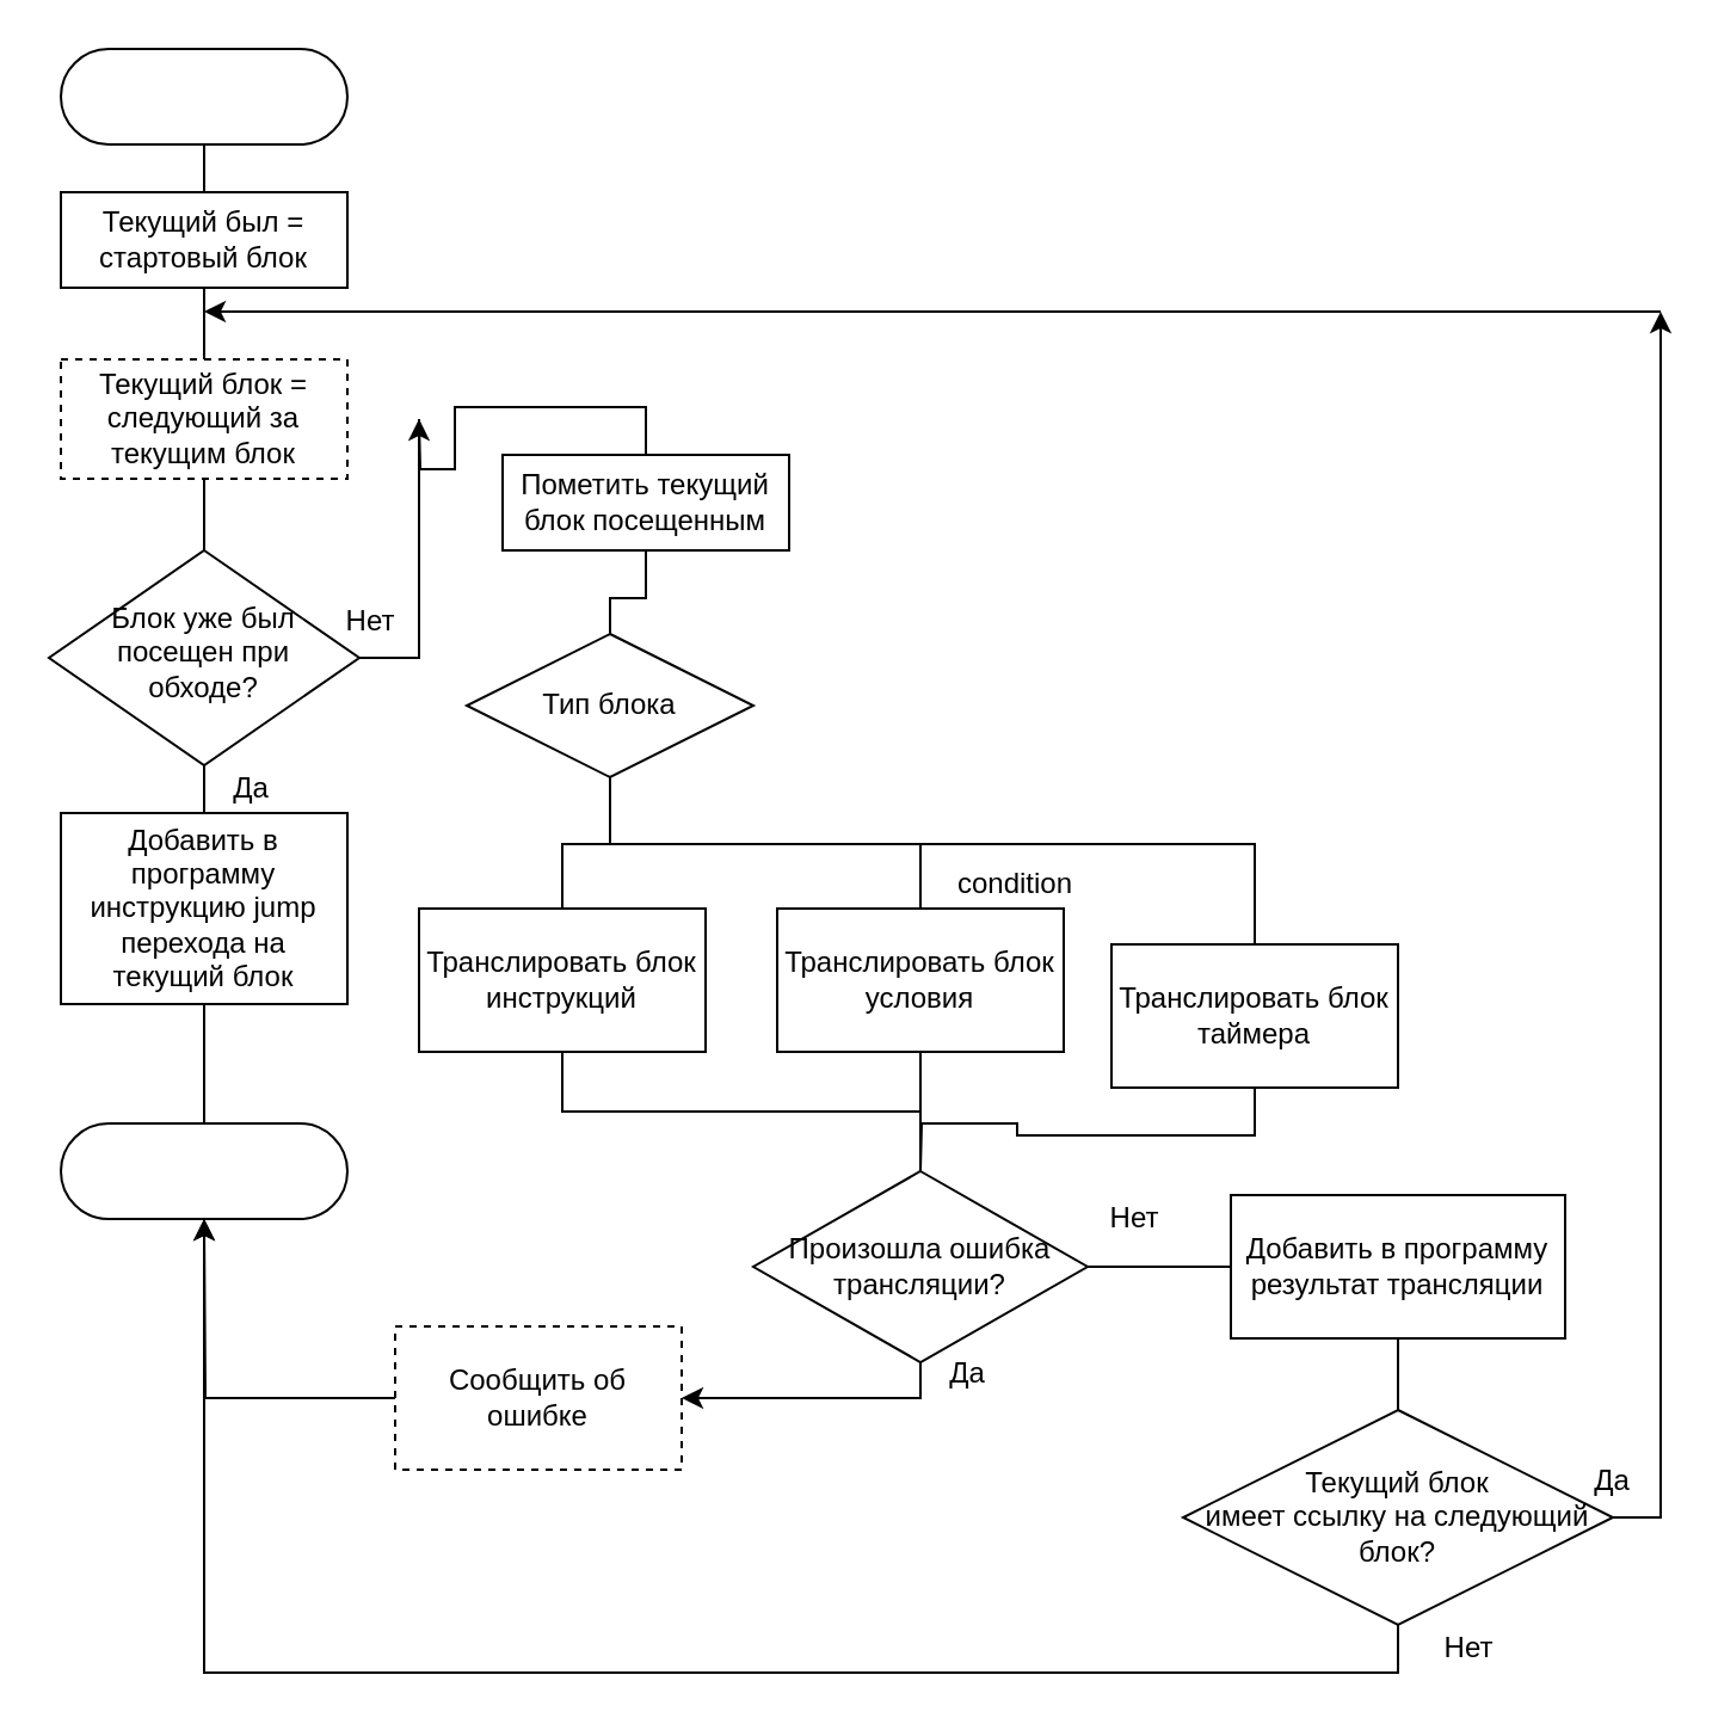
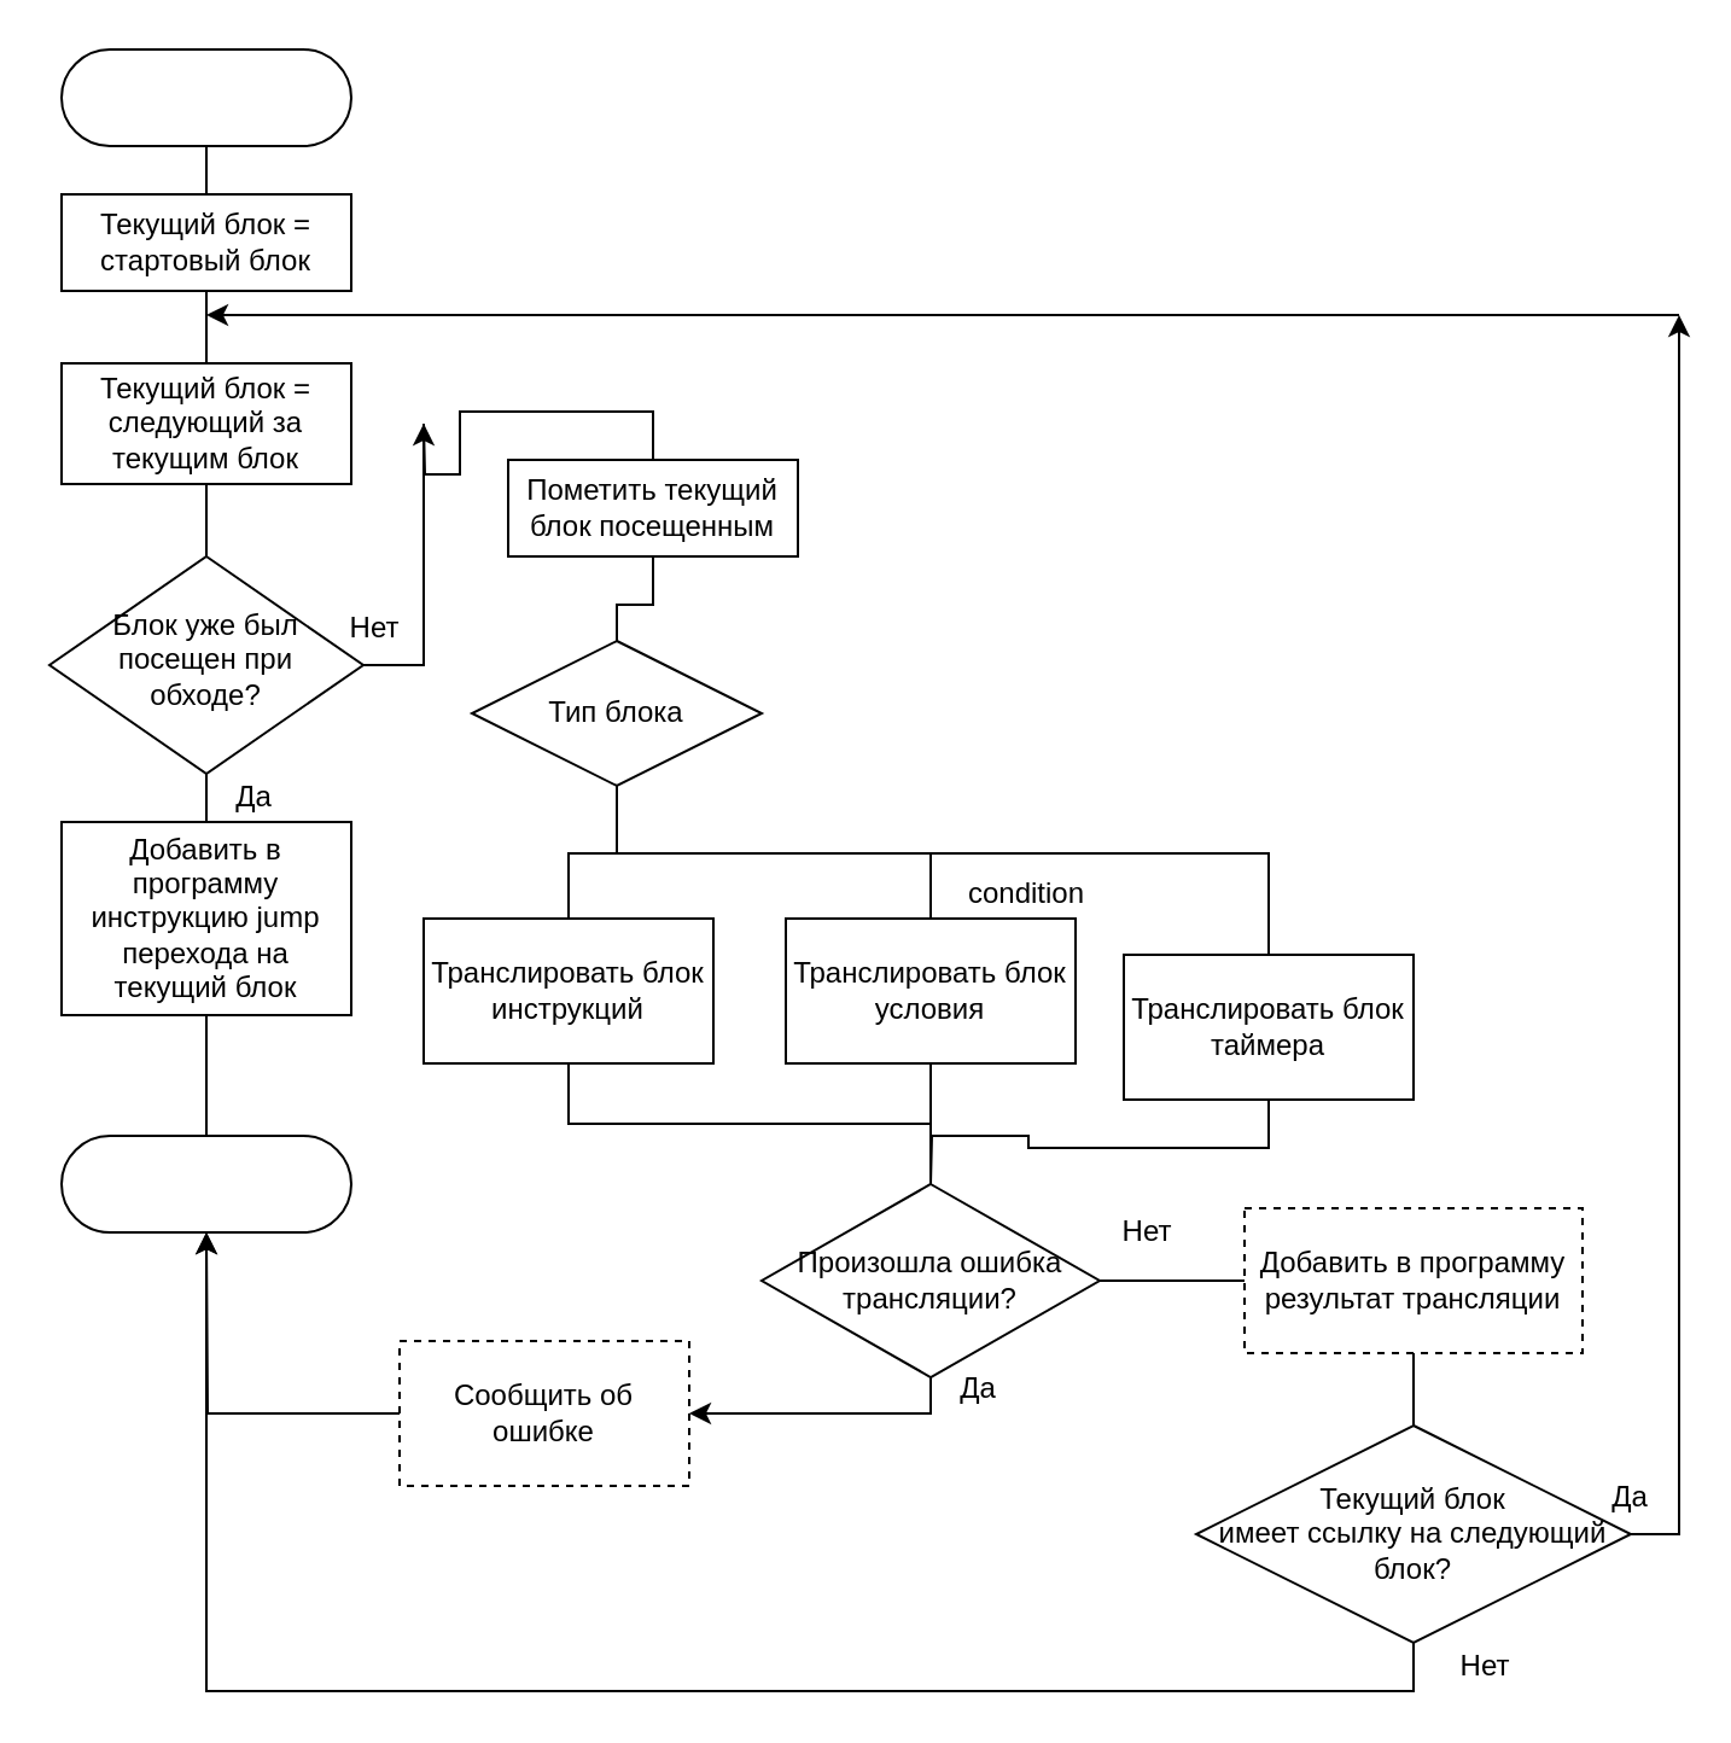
  <mxCell id="0" />
  <mxCell id="1" parent="0" />
  <mxCell id="2" style="edgeStyle=orthogonalEdgeStyle;rounded=0;orthogonalLoop=1;jettySize=auto;html=1;exitX=0.5;exitY=1;exitDx=0;exitDy=0;entryX=0.5;entryY=0;entryDx=0;entryDy=0;endArrow=none;endFill=0;" edge="1" parent="1" source="3" target="8"><mxGeometry relative="1" as="geometry" /></mxCell>
  <mxCell id="3" value="" style="rounded=1;whiteSpace=wrap;html=1;fontSize=12;glass=0;strokeWidth=1;shadow=0;arcSize=50;" parent="1" vertex="1"><mxGeometry x="25" y="20" width="120" height="40" as="geometry" /></mxCell>
  <mxCell id="4" value="" style="edgeStyle=orthogonalEdgeStyle;rounded=0;orthogonalLoop=1;jettySize=auto;html=1;endArrow=none;endFill=0;" edge="1" parent="1" source="6" target="12"><mxGeometry relative="1" as="geometry" /></mxCell>
  <mxCell id="5" style="edgeStyle=orthogonalEdgeStyle;rounded=0;orthogonalLoop=1;jettySize=auto;html=1;" edge="1" parent="1" source="6"><mxGeometry relative="1" as="geometry"><mxPoint x="175" y="175" as="targetPoint" /><Array as="points"><mxPoint x="175" y="275" /><mxPoint x="175" y="175" /></Array></mxGeometry></mxCell>
  <mxCell id="6" value="Блок уже был посещен при обходе?" style="rhombus;whiteSpace=wrap;html=1;shadow=0;fontFamily=Helvetica;fontSize=12;align=center;strokeWidth=1;spacing=6;spacingTop=-4;" parent="1" vertex="1"><mxGeometry x="20" y="230" width="130" height="90" as="geometry" /></mxCell>
  <mxCell id="7" value="" style="edgeStyle=orthogonalEdgeStyle;rounded=0;orthogonalLoop=1;jettySize=auto;html=1;endArrow=none;endFill=0;" edge="1" parent="1" source="8" target="10"><mxGeometry relative="1" as="geometry" /></mxCell>
- <mxCell id="8" value="Текущий был = стартовый блок" style="rounded=0;whiteSpace=wrap;html=1;" vertex="1" parent="1"><mxGeometry x="25" y="80" width="120" height="40" as="geometry" /></mxCell>
+ <mxCell id="8" value="Текущий блок = стартовый блок" style="rounded=0;whiteSpace=wrap;html=1;" vertex="1" parent="1"><mxGeometry x="25" y="80" width="120" height="40" as="geometry" /></mxCell>
  <mxCell id="9" value="" style="edgeStyle=orthogonalEdgeStyle;rounded=0;orthogonalLoop=1;jettySize=auto;html=1;endArrow=none;endFill=0;" edge="1" parent="1" source="10" target="6"><mxGeometry relative="1" as="geometry" /></mxCell>
- <mxCell id="10" value="Текущий блок = следующий за текущим блок" style="rounded=0;whiteSpace=wrap;html=1;dashed=1;" vertex="1" parent="1"><mxGeometry x="25" y="150" width="120" height="50" as="geometry" /></mxCell>
+ <mxCell id="10" value="Текущий блок = следующий за текущим блок" style="rounded=0;whiteSpace=wrap;html=1;" vertex="1" parent="1"><mxGeometry x="25" y="150" width="120" height="50" as="geometry" /></mxCell>
  <mxCell id="11" value="" style="edgeStyle=orthogonalEdgeStyle;rounded=0;orthogonalLoop=1;jettySize=auto;html=1;endArrow=none;endFill=0;" edge="1" parent="1" source="12" target="13"><mxGeometry relative="1" as="geometry" /></mxCell>
  <mxCell id="12" value="Добавить в программу инструкцию jump перехода на текущий блок" style="rounded=0;whiteSpace=wrap;html=1;" vertex="1" parent="1"><mxGeometry x="25" y="340" width="120" height="80" as="geometry" /></mxCell>
  <mxCell id="13" value="" style="rounded=1;whiteSpace=wrap;html=1;fontSize=12;glass=0;strokeWidth=1;shadow=0;arcSize=50;" vertex="1" parent="1"><mxGeometry x="25" y="470" width="120" height="40" as="geometry" /></mxCell>
  <mxCell id="14" value="Да" style="text;html=1;strokeColor=none;fillColor=none;align=center;verticalAlign=middle;whiteSpace=wrap;rounded=0;" vertex="1" parent="1"><mxGeometry x="85" y="320" width="40" height="20" as="geometry" /></mxCell>
  <mxCell id="15" value="" style="edgeStyle=orthogonalEdgeStyle;rounded=0;orthogonalLoop=1;jettySize=auto;html=1;endArrow=none;endFill=0;" edge="1" parent="1" source="17" target="22"><mxGeometry relative="1" as="geometry" /></mxCell>
  <mxCell id="16" style="edgeStyle=orthogonalEdgeStyle;rounded=0;orthogonalLoop=1;jettySize=auto;html=1;exitX=0.5;exitY=0;exitDx=0;exitDy=0;endArrow=none;endFill=0;" edge="1" parent="1" source="17"><mxGeometry relative="1" as="geometry"><mxPoint x="175" y="175" as="targetPoint" /></mxGeometry></mxCell>
  <mxCell id="17" value="Пометить текущий блок посещенным" style="rounded=0;whiteSpace=wrap;html=1;" vertex="1" parent="1"><mxGeometry x="210" y="190" width="120" height="40" as="geometry" /></mxCell>
  <mxCell id="18" value="Нет" style="text;html=1;strokeColor=none;fillColor=none;align=center;verticalAlign=middle;whiteSpace=wrap;rounded=0;" vertex="1" parent="1"><mxGeometry x="135" y="250" width="40" height="20" as="geometry" /></mxCell>
  <mxCell id="19" style="edgeStyle=orthogonalEdgeStyle;rounded=0;orthogonalLoop=1;jettySize=auto;html=1;exitX=0.5;exitY=1;exitDx=0;exitDy=0;entryX=0.5;entryY=0;entryDx=0;entryDy=0;endArrow=none;endFill=0;" edge="1" parent="1" source="22" target="27"><mxGeometry relative="1" as="geometry"><Array as="points"><mxPoint x="255" y="353" /><mxPoint x="235" y="353" /></Array></mxGeometry></mxCell>
  <mxCell id="20" style="edgeStyle=orthogonalEdgeStyle;rounded=0;orthogonalLoop=1;jettySize=auto;html=1;exitX=0.5;exitY=1;exitDx=0;exitDy=0;endArrow=none;endFill=0;" edge="1" parent="1" source="22" target="29"><mxGeometry relative="1" as="geometry"><Array as="points"><mxPoint x="255" y="353" /><mxPoint x="385" y="353" /></Array></mxGeometry></mxCell>
  <mxCell id="21" style="edgeStyle=orthogonalEdgeStyle;rounded=0;orthogonalLoop=1;jettySize=auto;html=1;exitX=0.5;exitY=1;exitDx=0;exitDy=0;endArrow=none;endFill=0;" edge="1" parent="1" source="22" target="31"><mxGeometry relative="1" as="geometry"><Array as="points"><mxPoint x="255" y="353" /><mxPoint x="525" y="353" /></Array></mxGeometry></mxCell>
  <mxCell id="22" value="Тип блока" style="rhombus;whiteSpace=wrap;html=1;" vertex="1" parent="1"><mxGeometry x="195" y="265" width="120" height="60" as="geometry" /></mxCell>
  <mxCell id="23" style="edgeStyle=orthogonalEdgeStyle;rounded=0;orthogonalLoop=1;jettySize=auto;html=1;entryX=0;entryY=0.5;entryDx=0;entryDy=0;endArrow=none;endFill=0;" edge="1" parent="1" source="25" target="36"><mxGeometry relative="1" as="geometry" /></mxCell>
  <mxCell id="24" style="edgeStyle=orthogonalEdgeStyle;rounded=0;orthogonalLoop=1;jettySize=auto;html=1;entryX=1;entryY=0.5;entryDx=0;entryDy=0;" edge="1" parent="1" source="25" target="43"><mxGeometry relative="1" as="geometry"><Array as="points"><mxPoint x="385" y="585" /></Array></mxGeometry></mxCell>
  <mxCell id="25" value="Произошла ошибка трансляции?" style="rhombus;whiteSpace=wrap;html=1;" vertex="1" parent="1"><mxGeometry x="315" y="490" width="140" height="80" as="geometry" /></mxCell>
  <mxCell id="26" style="edgeStyle=orthogonalEdgeStyle;rounded=0;orthogonalLoop=1;jettySize=auto;html=1;exitX=0.5;exitY=1;exitDx=0;exitDy=0;endArrow=none;endFill=0;" edge="1" parent="1" source="27" target="25"><mxGeometry relative="1" as="geometry" /></mxCell>
  <mxCell id="27" value="Транслировать блок инструкций" style="rounded=0;whiteSpace=wrap;html=1;" vertex="1" parent="1"><mxGeometry x="175" y="380" width="120" height="60" as="geometry" /></mxCell>
  <mxCell id="28" style="edgeStyle=orthogonalEdgeStyle;rounded=0;orthogonalLoop=1;jettySize=auto;html=1;exitX=0.5;exitY=1;exitDx=0;exitDy=0;entryX=0.5;entryY=0;entryDx=0;entryDy=0;endArrow=none;endFill=0;" edge="1" parent="1" source="29" target="25"><mxGeometry relative="1" as="geometry" /></mxCell>
  <mxCell id="29" value="Транслировать блок условия" style="rounded=0;whiteSpace=wrap;html=1;" vertex="1" parent="1"><mxGeometry x="325" y="380" width="120" height="60" as="geometry" /></mxCell>
  <mxCell id="30" style="edgeStyle=orthogonalEdgeStyle;rounded=0;orthogonalLoop=1;jettySize=auto;html=1;exitX=0.5;exitY=1;exitDx=0;exitDy=0;endArrow=none;endFill=0;" edge="1" parent="1" source="31"><mxGeometry relative="1" as="geometry"><mxPoint x="385" y="490" as="targetPoint" /></mxGeometry></mxCell>
  <mxCell id="31" value="Транслировать блок таймера" style="rounded=0;whiteSpace=wrap;html=1;" vertex="1" parent="1"><mxGeometry x="465" y="395" width="120" height="60" as="geometry" /></mxCell>
  <mxCell id="32" value="condition" style="text;html=1;strokeColor=none;fillColor=none;align=center;verticalAlign=middle;whiteSpace=wrap;rounded=0;" vertex="1" parent="1"><mxGeometry x="405" y="360" width="40" height="20" as="geometry" /></mxCell>
  <mxCell id="33" value="Да" style="text;html=1;strokeColor=none;fillColor=none;align=center;verticalAlign=middle;whiteSpace=wrap;rounded=0;" vertex="1" parent="1"><mxGeometry x="385" y="565" width="40" height="20" as="geometry" /></mxCell>
  <mxCell id="34" value="Нет" style="text;html=1;strokeColor=none;fillColor=none;align=center;verticalAlign=middle;whiteSpace=wrap;rounded=0;" vertex="1" parent="1"><mxGeometry x="455" y="500" width="40" height="20" as="geometry" /></mxCell>
  <mxCell id="35" value="" style="edgeStyle=orthogonalEdgeStyle;rounded=0;orthogonalLoop=1;jettySize=auto;html=1;endArrow=none;endFill=0;" edge="1" parent="1" source="36" target="39"><mxGeometry relative="1" as="geometry" /></mxCell>
- <mxCell id="36" value="Добавить в программу результат трансляции" style="rounded=0;whiteSpace=wrap;html=1;" vertex="1" parent="1"><mxGeometry x="515" y="500" width="140" height="60" as="geometry" /></mxCell>
+ <mxCell id="36" value="Добавить в программу результат трансляции" style="rounded=0;whiteSpace=wrap;html=1;dashed=1;" vertex="1" parent="1"><mxGeometry x="515" y="500" width="140" height="60" as="geometry" /></mxCell>
  <mxCell id="37" style="edgeStyle=orthogonalEdgeStyle;rounded=0;orthogonalLoop=1;jettySize=auto;html=1;" edge="1" parent="1" source="39"><mxGeometry relative="1" as="geometry"><mxPoint x="85" y="510" as="targetPoint" /><Array as="points"><mxPoint x="585" y="700" /><mxPoint x="85" y="700" /></Array></mxGeometry></mxCell>
  <mxCell id="38" style="edgeStyle=orthogonalEdgeStyle;rounded=0;orthogonalLoop=1;jettySize=auto;html=1;exitX=1;exitY=0.5;exitDx=0;exitDy=0;" edge="1" parent="1" source="39"><mxGeometry relative="1" as="geometry"><mxPoint x="695" y="130" as="targetPoint" /><Array as="points"><mxPoint x="695" y="635" /><mxPoint x="695" y="160" /></Array></mxGeometry></mxCell>
  <mxCell id="39" value="Текущий блок &lt;br&gt;имеет ссылку на следующий блок?" style="rhombus;whiteSpace=wrap;html=1;" vertex="1" parent="1"><mxGeometry x="495" y="590" width="180" height="90" as="geometry" /></mxCell>
  <mxCell id="40" value="Нет" style="text;html=1;strokeColor=none;fillColor=none;align=center;verticalAlign=middle;whiteSpace=wrap;rounded=0;" vertex="1" parent="1"><mxGeometry x="595" y="680" width="40" height="20" as="geometry" /></mxCell>
  <mxCell id="41" value="Да" style="text;html=1;strokeColor=none;fillColor=none;align=center;verticalAlign=middle;whiteSpace=wrap;rounded=0;" vertex="1" parent="1"><mxGeometry x="655" y="610" width="40" height="20" as="geometry" /></mxCell>
  <mxCell id="42" style="edgeStyle=orthogonalEdgeStyle;rounded=0;orthogonalLoop=1;jettySize=auto;html=1;exitX=0;exitY=0.5;exitDx=0;exitDy=0;" edge="1" parent="1" source="43"><mxGeometry relative="1" as="geometry"><mxPoint x="85" y="510" as="targetPoint" /></mxGeometry></mxCell>
  <mxCell id="43" value="Сообщить об ошибке" style="rounded=0;whiteSpace=wrap;html=1;dashed=1;" vertex="1" parent="1"><mxGeometry x="165" y="555" width="120" height="60" as="geometry" /></mxCell>
  <mxCell id="44" value="" style="endArrow=classic;html=1;" edge="1" parent="1"><mxGeometry width="50" height="50" relative="1" as="geometry"><mxPoint x="695" y="130" as="sourcePoint" /><mxPoint x="85" y="130" as="targetPoint" /></mxGeometry></mxCell>
